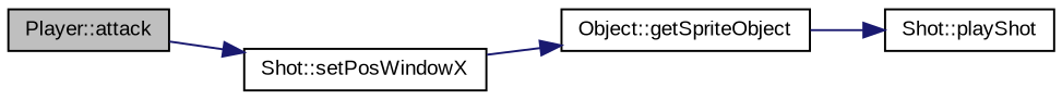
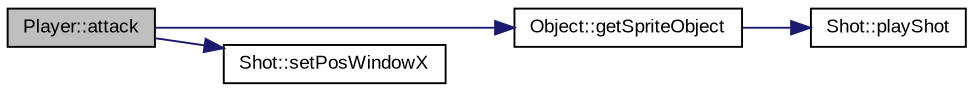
  digraph {
    fontname="Liberation Sans"
    rankdir=LR
    node [color=black fillcolor=white fontname="Liberation Sans" fontsize=10 shape=record style=filled]
    edge [color=midnightblue fontname="Liberation Sans" fontsize=10 labelfontname=Helvetica labelfontsize=10 style=solid]
    n1 [fillcolor=grey75 fontcolor=black height=0.2 label="Player::attack" width=0.4]
    n2 [height=0.2 label="Object::getSpriteObject" width=0.4]
    n3 [height=0.2 label="Shot::setPosWindowX" width=0.4]
    n4 [height=0.2 label="Shot::playShot" width=0.4]
-   n3 -> n2
+   n1 -> n2
    n1 -> n3
    n2 -> n4
  }
